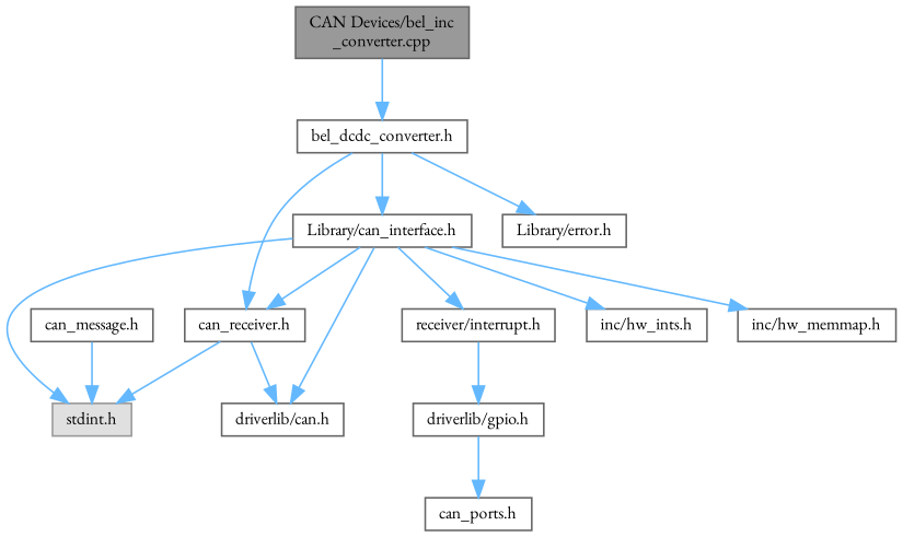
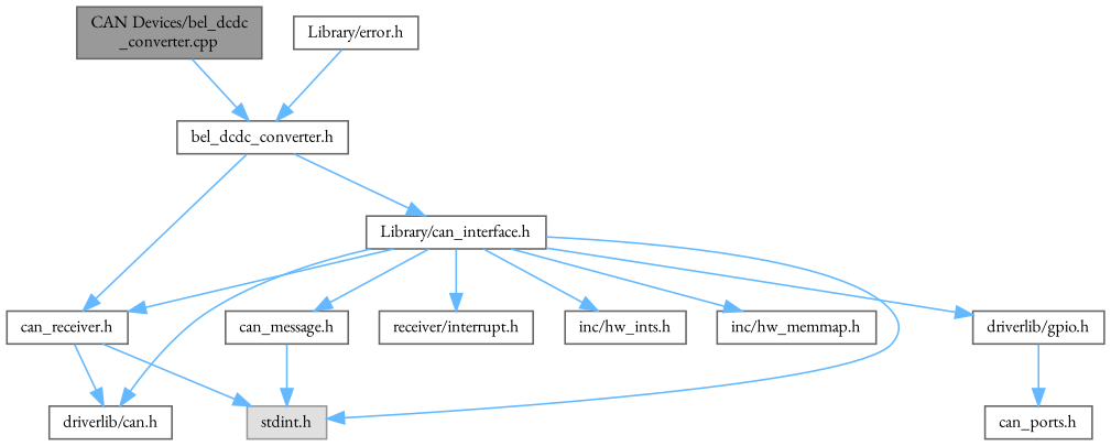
  digraph {
    fontname="EB Garamond"
    node [color=grey40 fillcolor=white fontname="EB Garamond" fontsize=10 shape=box style=filled]
    edge [color=steelblue1 fontname="EB Garamond" fontsize=10 labelfontname=Helvetica labelfontsize=10 style=solid]
-   n1 [color=gray40 fillcolor=grey60 fontcolor=black height=0.2 label="CAN Devices/bel_inc\l_converter.cpp" width=0.4]
+   n1 [color=gray40 fillcolor=grey60 fontcolor=black height=0.2 label="CAN Devices/bel_dcdc\l_converter.cpp" width=0.4]
    n2 [height=0.2 label="bel_dcdc_converter.h" width=0.4]
    n3 [height=0.2 label="Library/can_interface.h" width=0.4]
    n4 [height=0.2 label="can_receiver.h" width=0.4]
    n5 [height=0.2 label="Library/error.h" width=0.4]
    n6 [color=grey60 fillcolor="#E0E0E0" height=0.2 label="stdint.h" width=0.4]
    n7 [height=0.2 label="receiver/interrupt.h" width=0.4]
    n8 [height=0.2 label="inc/hw_ints.h" width=0.4]
    n9 [height=0.2 label="inc/hw_memmap.h" width=0.4]
    n10 [height=0.2 label="driverlib/can.h" width=0.4]
    n11 [height=0.2 label="driverlib/gpio.h" width=0.4]
    n12 [height=0.2 label="can_message.h" width=0.4]
    n13 [height=0.2 label="can_ports.h" width=0.4]
    n1 -> n2
    n2 -> n3
    n2 -> n4
-   n2 -> n5
+   n5 -> n2
    n3 -> n4
    n3 -> n6
    n3 -> n7
    n3 -> n8
    n3 -> n9
    n3 -> n10
-   n7 -> n11
+   n3 -> n11
+   n3 -> n12
    n4 -> n6
    n4 -> n10
    n11 -> n13
    n12 -> n6
  }
